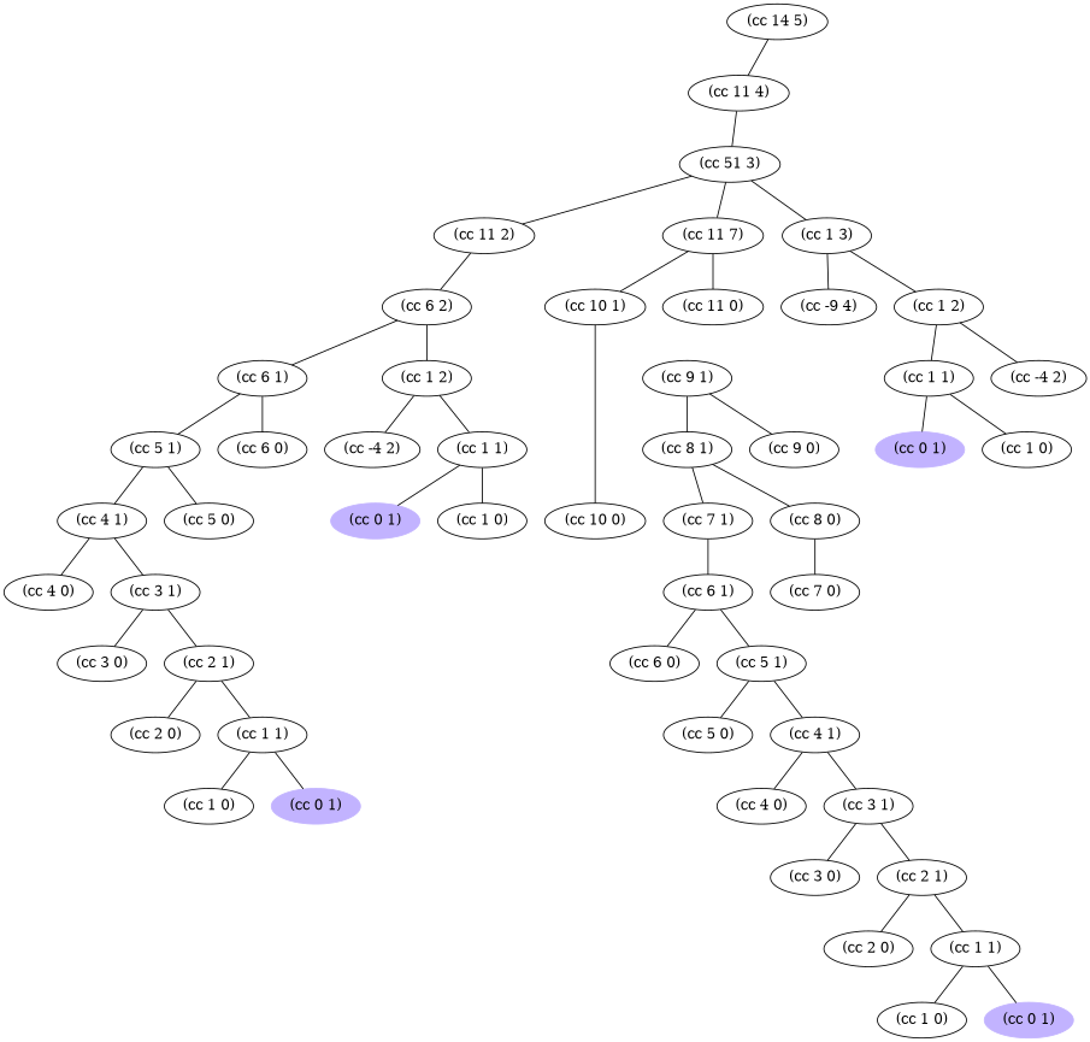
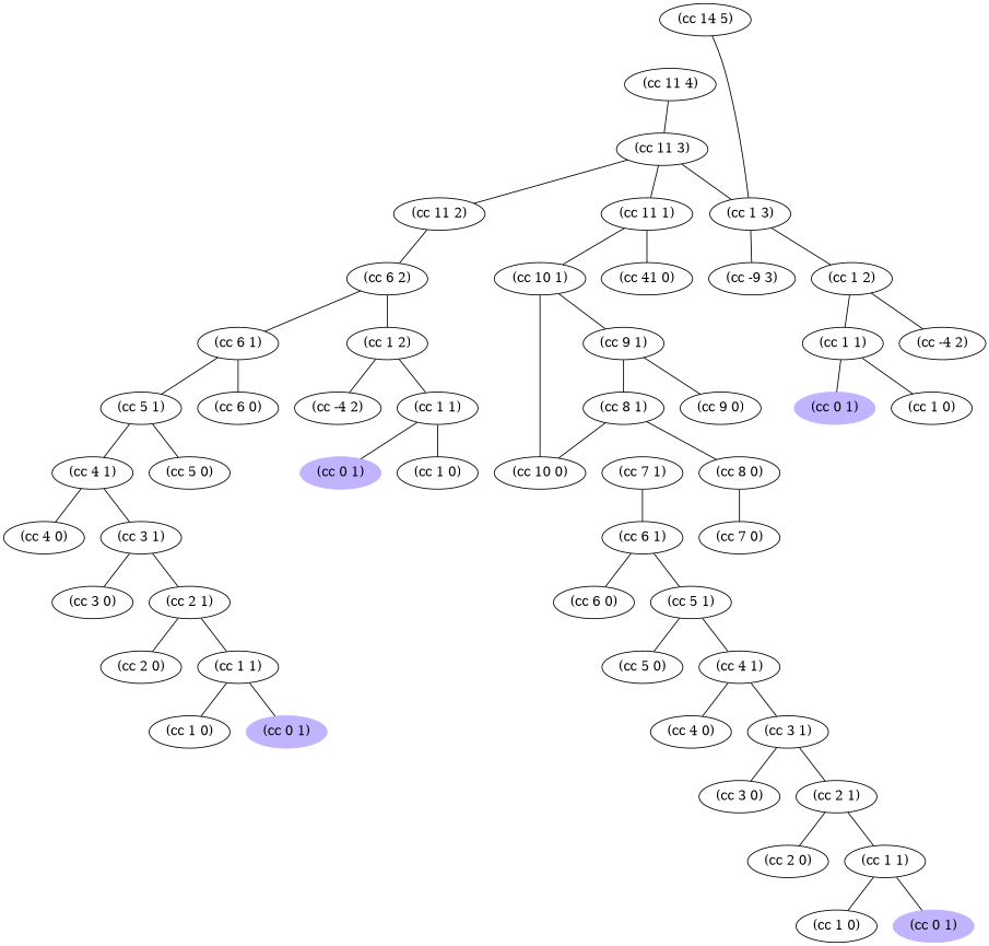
  graph {
    n1 [label="(cc 14 5)"]
    n2 [label="(cc 11 4)"]
-   n3 [label="(cc 51 3)"]
+   n3 [label="(cc 11 3)"]
    n4 [label="(cc 11 2)"]
    n5 [label="(cc 1 3)"]
-   n6 [label="(cc 11 7)"]
+   n6 [label="(cc 11 1)"]
    n7 [label="(cc 6 2)"]
    n8 [label="(cc 1 2)"]
-   n9 [label="(cc -9 4)"]
-   n10 [label="(cc 11 0)"]
+   n9 [label="(cc -9 3)"]
+   n10 [label="(cc 41 0)"]
    n11 [label="(cc 10 1)"]
    n12 [label="(cc 6 1)"]
    n13 [label="(cc 1 2)"]
    n14 [label="(cc 10 0)"]
    n15 [label="(cc 9 1)"]
    n16 [label="(cc 9 0)"]
    n17 [label="(cc 8 1)"]
    n18 [label="(cc 8 0)"]
    n19 [label="(cc 7 1)"]
    n20 [label="(cc 7 0)"]
    n21 [label="(cc 6 1)"]
    n22 [label="(cc 6 0)"]
    n23 [label="(cc 5 1)"]
    n24 [label="(cc 5 0)"]
    n25 [label="(cc 4 1)"]
    n26 [label="(cc 4 0)"]
    n27 [label="(cc 3 1)"]
    n28 [label="(cc 3 0)"]
    n29 [label="(cc 2 1)"]
    n30 [label="(cc 2 0)"]
    n31 [label="(cc 1 1)"]
    n32 [label="(cc 1 0)"]
    n33 [color=".7 .3 1.0" label="(cc 0 1)" style=filled]
    n34 [label="(cc 6 0)"]
    n35 [label="(cc 5 1)"]
    n36 [label="(cc 1 1)"]
    n37 [label="(cc -4 2)"]
    n38 [label="(cc 5 0)"]
    n39 [label="(cc 4 1)"]
    n40 [label="(cc 4 0)"]
    n41 [label="(cc 3 1)"]
    n42 [label="(cc 3 0)"]
    n43 [label="(cc 2 1)"]
    n44 [label="(cc 2 0)"]
    n45 [label="(cc 1 1)"]
    n46 [label="(cc 1 0)"]
    n47 [color=".7 .3 1.0" label="(cc 0 1)" style=filled]
    n48 [label="(cc 1 0)"]
    n49 [color=".7 .3 1.0" label="(cc 0 1)" style=filled]
    n50 [label="(cc 1 1)"]
    n51 [label="(cc -4 2)"]
    n52 [label="(cc 1 0)"]
    n53 [color=".7 .3 1.0" label="(cc 0 1)" style=filled]
-   n1 -- n2
+   n1 -- n5
    n2 -- n3
    n3 -- n4
    n3 -- n5
    n3 -- n6
    n4 -- n7
    n5 -- n8
    n5 -- n9
    n6 -- n10
    n6 -- n11
    n7 -- n12
    n7 -- n13
    n8 -- n50
    n8 -- n51
    n11 -- n14
+   n11 -- n15
    n12 -- n34
    n12 -- n35
    n13 -- n36
    n13 -- n37
    n15 -- n16
    n15 -- n17
    n17 -- n18
-   n17 -- n19
+   n17 -- n14
    n18 -- n20
    n19 -- n21
    n21 -- n22
    n21 -- n23
    n23 -- n24
    n23 -- n25
    n25 -- n26
    n25 -- n27
    n27 -- n28
    n27 -- n29
    n29 -- n30
    n29 -- n31
    n31 -- n32
    n31 -- n33
    n35 -- n38
    n35 -- n39
    n36 -- n48
    n36 -- n49
    n39 -- n40
    n39 -- n41
    n41 -- n42
    n41 -- n43
    n43 -- n44
    n43 -- n45
    n45 -- n46
    n45 -- n47
    n50 -- n52
    n50 -- n53
  }
